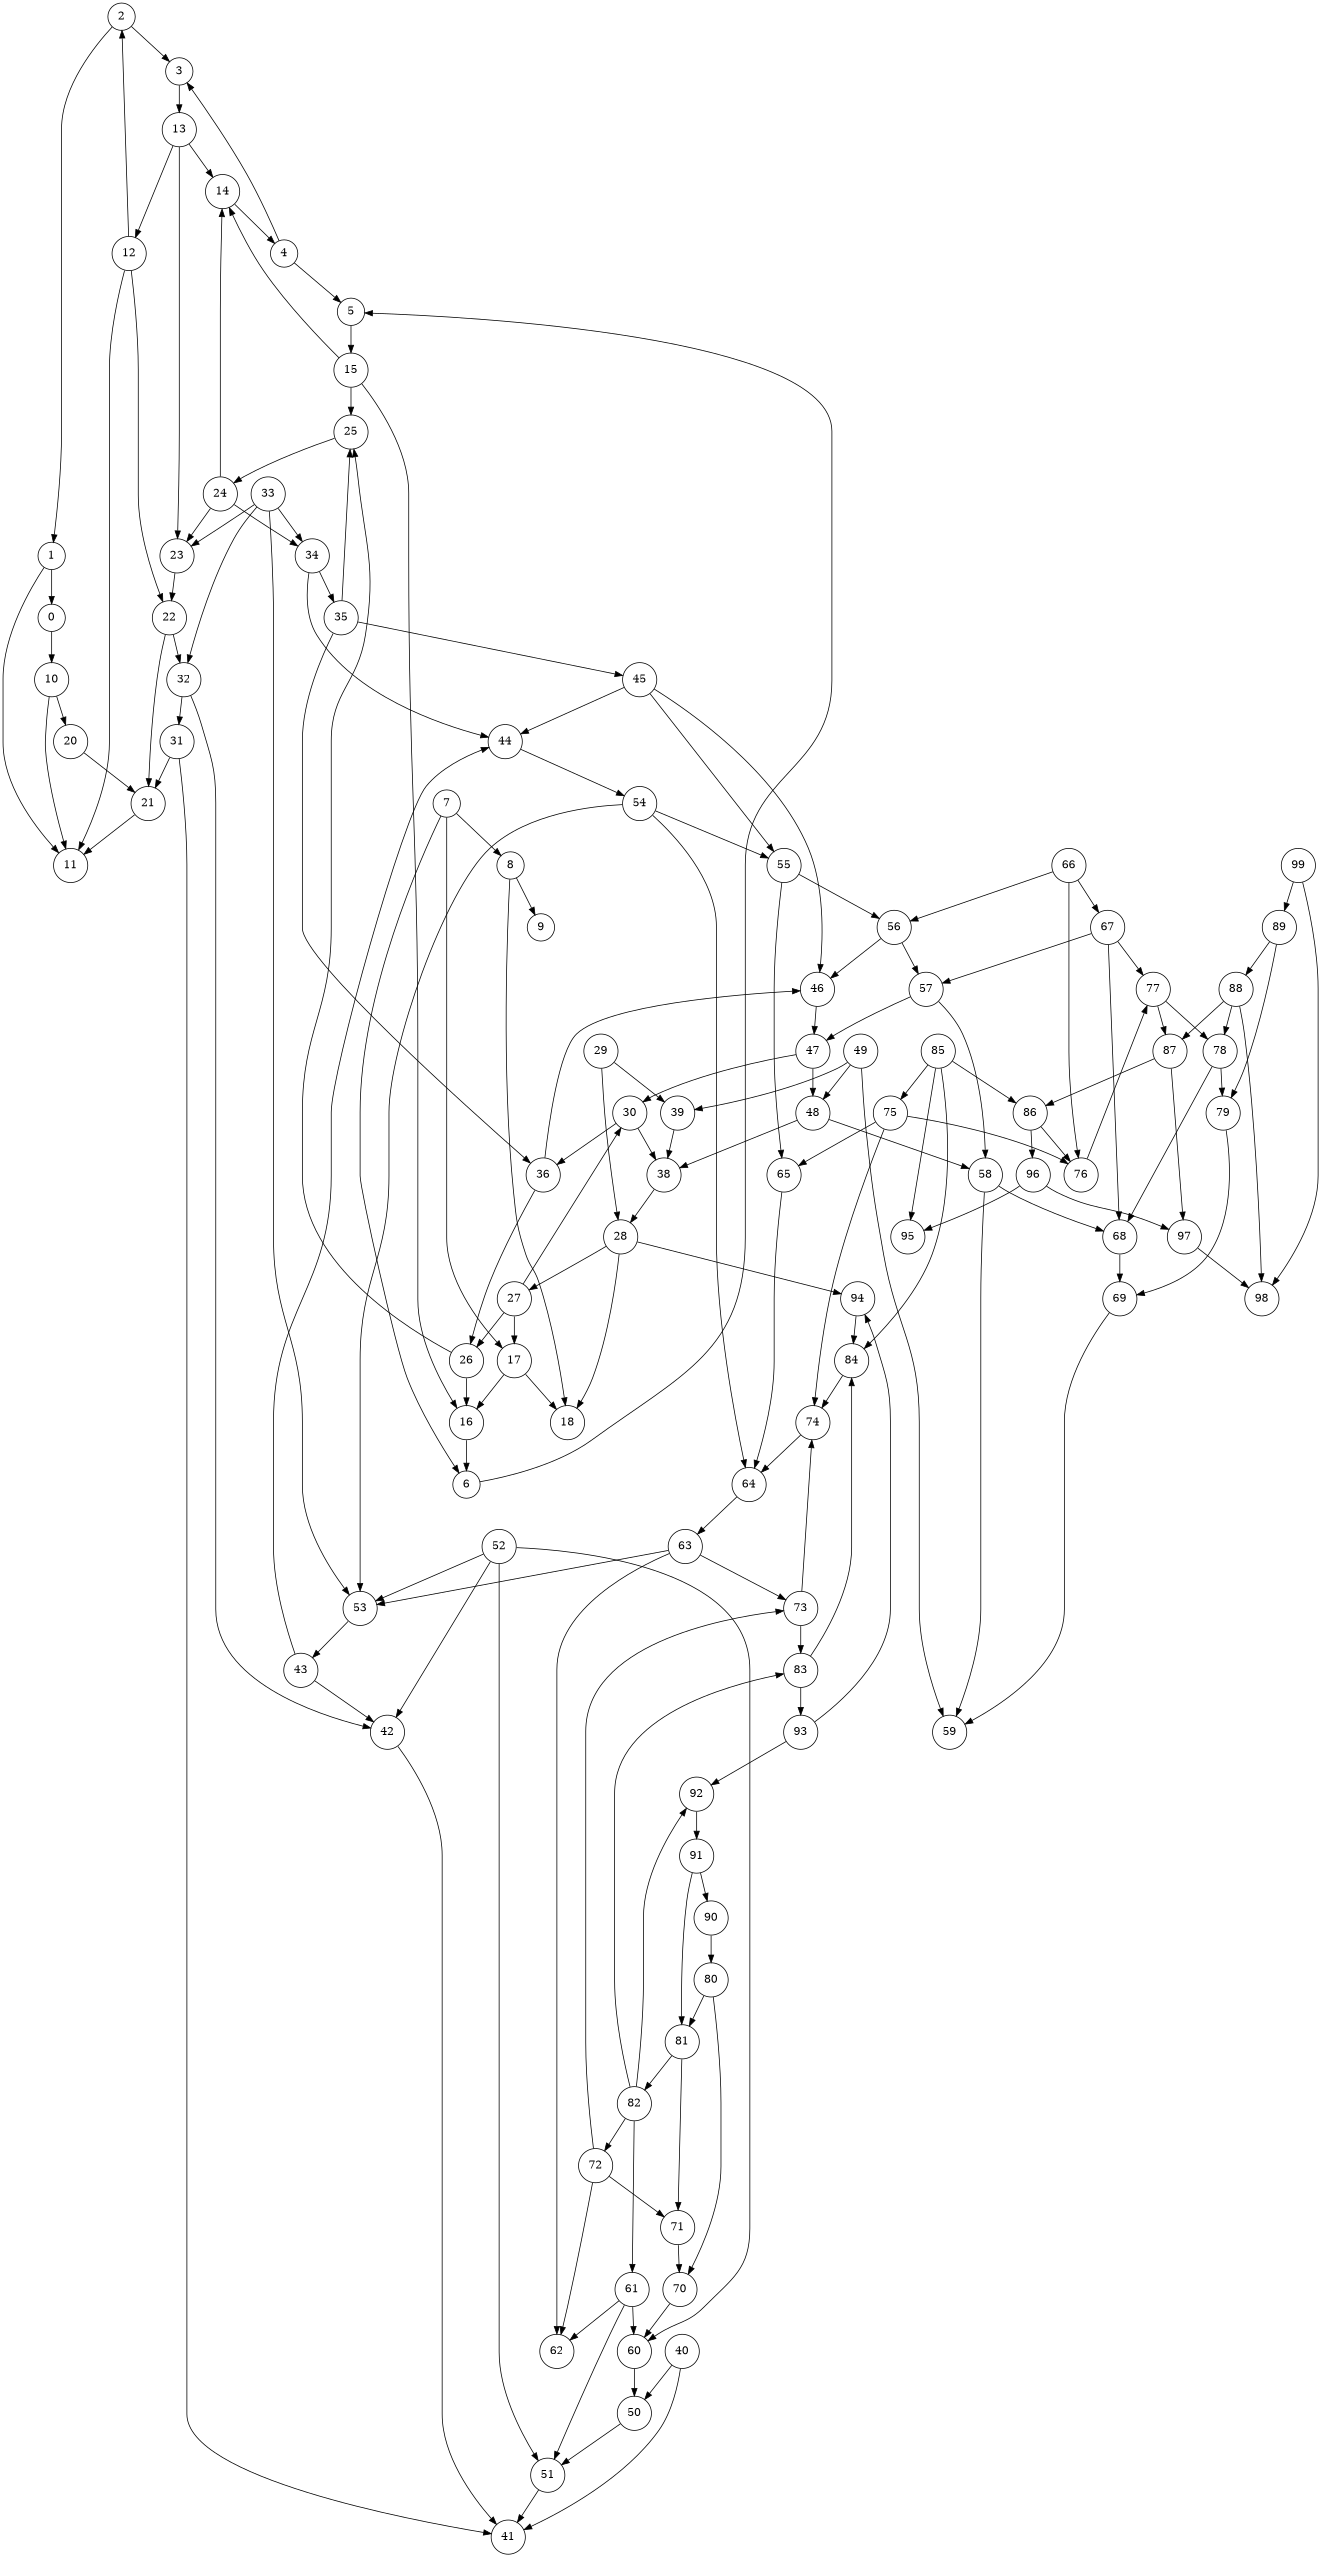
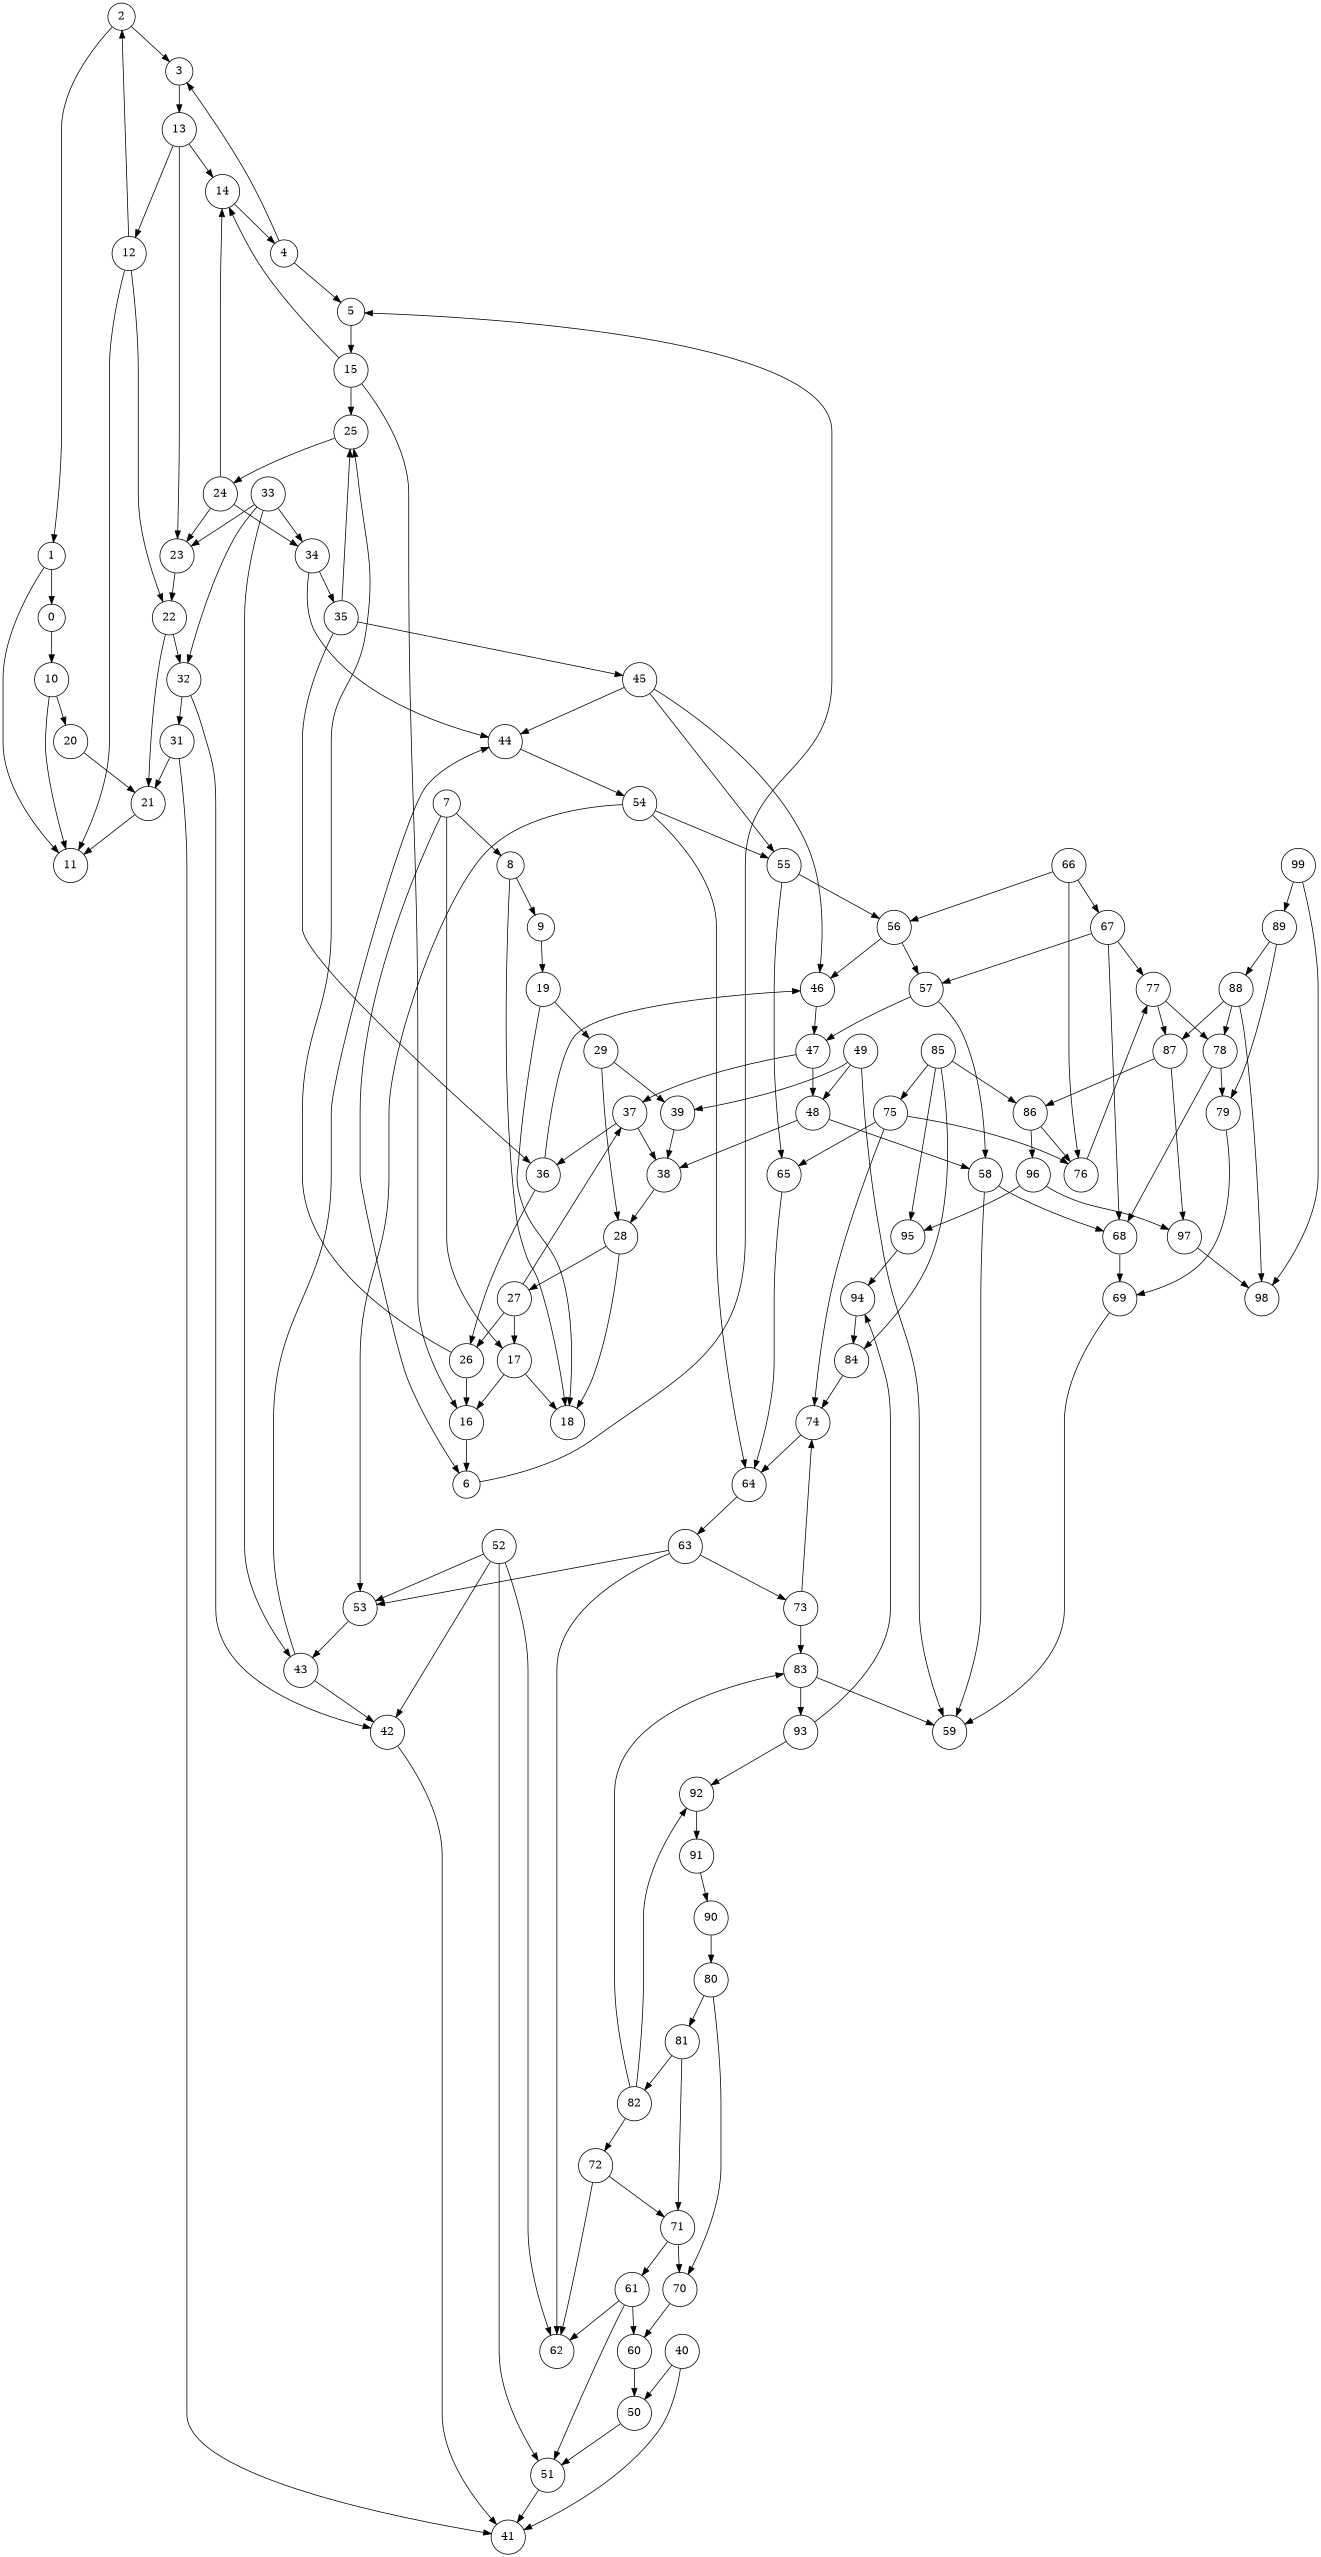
  digraph {
    node [shape=circle]
    n1 [label=0]
    n2 [label=10]
    n3 [label=11]
    n4 [label=20]
    n5 [label=1]
    n6 [label=2]
    n7 [label=3]
    n8 [label=13]
    n9 [label=12]
    n10 [label=14]
    n11 [label=23]
    n12 [label=4]
    n13 [label=5]
    n14 [label=15]
    n15 [label=16]
    n16 [label=25]
    n17 [label=6]
    n18 [label=7]
    n19 [label=8]
    n20 [label=17]
    n21 [label=9]
    n22 [label=18]
+   n23 [label=19]
    n24 [label=29]
    n25 [label=21]
    n26 [label=22]
    n27 [label=32]
    n28 [label=24]
    n29 [label=28]
    n30 [label=39]
    n31 [label=31]
    n32 [label=42]
    n33 [label=34]
    n34 [label=35]
    n35 [label=44]
    n36 [label=26]
    n37 [label=27]
-   n38 [label=30]
+   n38 [label=37]
    n39 [label=36]
    n40 [label=38]
    n41 [label=40]
    n42 [label=41]
    n43 [label=50]
    n44 [label=33]
    n45 [label=43]
    n46 [label=45]
    n47 [label=54]
    n48 [label=46]
    n49 [label=55]
    n50 [label=47]
    n51 [label=51]
    n52 [label=53]
    n53 [label=64]
    n54 [label=56]
    n55 [label=65]
    n56 [label=48]
    n57 [label=58]
    n58 [label=59]
    n59 [label=68]
    n60 [label=49]
    n61 [label=52]
    n62 [label=62]
    n63 [label=63]
    n64 [label=57]
    n65 [label=69]
    n66 [label=60]
    n67 [label=61]
    n68 [label=73]
    n69 [label=74]
    n70 [label=83]
    n71 [label=66]
    n72 [label=67]
    n73 [label=76]
    n74 [label=77]
    n75 [label=78]
    n76 [label=87]
    n77 [label=70]
    n78 [label=71]
    n79 [label=72]
    n80 [label=84]
    n81 [label=93]
    n82 [label=75]
    n83 [label=79]
    n84 [label=86]
    n85 [label=97]
    n86 [label=80]
    n87 [label=81]
    n88 [label=82]
    n89 [label=92]
    n90 [label=91]
    n91 [label=94]
    n92 [label=85]
    n93 [label=95]
    n94 [label=96]
    n95 [label=98]
    n96 [label=88]
    n97 [label=89]
    n98 [label=90]
    n99 [label=99]
    n1 -> n2
    n2 -> n3
    n2 -> n4
    n4 -> n25
    n5 -> n1
    n5 -> n3
    n6 -> n5
    n6 -> n7
    n7 -> n8
    n8 -> n9
    n8 -> n10
    n8 -> n11
    n9 -> n3
    n9 -> n6
    n9 -> n26
    n10 -> n12
    n11 -> n26
    n12 -> n7
    n12 -> n13
    n13 -> n14
    n14 -> n10
    n14 -> n15
    n14 -> n16
    n15 -> n17
    n16 -> n28
    n17 -> n13
    n18 -> n17
    n18 -> n19
    n18 -> n20
    n19 -> n21
    n19 -> n22
    n20 -> n15
    n20 -> n22
+   n21 -> n23
+   n23 -> n22
+   n23 -> n24
    n24 -> n29
    n24 -> n30
    n25 -> n3
    n26 -> n25
    n26 -> n27
    n27 -> n31
    n27 -> n32
    n28 -> n10
    n28 -> n11
    n28 -> n33
    n29 -> n22
    n29 -> n37
    n30 -> n40
    n31 -> n25
    n31 -> n42
    n32 -> n42
    n33 -> n34
    n33 -> n35
    n34 -> n16
    n34 -> n39
    n34 -> n46
    n35 -> n47
    n36 -> n15
    n36 -> n16
    n37 -> n20
    n37 -> n36
    n37 -> n38
    n38 -> n39
    n38 -> n40
    n39 -> n36
    n39 -> n48
    n40 -> n29
    n41 -> n42
    n41 -> n43
    n43 -> n51
    n44 -> n11
    n44 -> n27
    n44 -> n33
-   n44 -> n52
+   n44 -> n45
    n45 -> n32
    n45 -> n35
    n46 -> n35
    n46 -> n48
    n46 -> n49
    n47 -> n49
    n47 -> n52
    n47 -> n53
    n48 -> n50
    n49 -> n54
    n49 -> n55
    n50 -> n38
    n50 -> n56
    n51 -> n42
    n52 -> n45
    n53 -> n63
    n54 -> n48
    n54 -> n64
    n55 -> n53
    n56 -> n40
    n56 -> n57
    n57 -> n58
    n57 -> n59
    n59 -> n65
    n60 -> n30
    n60 -> n56
    n60 -> n58
    n61 -> n32
    n61 -> n51
    n61 -> n52
-   n61 -> n66
+   n61 -> n62
    n63 -> n52
    n63 -> n62
    n63 -> n68
    n64 -> n50
    n64 -> n57
    n65 -> n58
    n66 -> n43
    n67 -> n51
    n67 -> n62
    n67 -> n66
    n68 -> n69
    n68 -> n70
    n69 -> n53
-   n70 -> n80
+   n70 -> n58
    n70 -> n81
    n71 -> n54
    n71 -> n72
    n71 -> n73
    n72 -> n59
    n72 -> n64
    n72 -> n74
    n73 -> n74
    n74 -> n75
    n74 -> n76
    n75 -> n59
    n75 -> n83
    n76 -> n84
    n76 -> n85
    n77 -> n66
-   n88 -> n67
+   n78 -> n67
    n78 -> n77
    n79 -> n62
-   n79 -> n68
    n79 -> n78
    n80 -> n69
    n81 -> n89
    n81 -> n91
    n82 -> n55
    n82 -> n69
    n82 -> n73
    n83 -> n65
    n84 -> n73
    n84 -> n94
    n85 -> n95
    n86 -> n77
    n86 -> n87
    n87 -> n78
    n87 -> n88
    n88 -> n70
    n88 -> n79
    n88 -> n89
    n89 -> n90
-   n90 -> n87
    n90 -> n98
    n91 -> n80
    n92 -> n80
    n92 -> n82
    n92 -> n84
    n92 -> n93
-   n29 -> n91
+   n93 -> n91
    n94 -> n85
    n94 -> n93
    n96 -> n75
    n96 -> n76
    n96 -> n95
    n97 -> n83
    n97 -> n96
    n98 -> n86
    n99 -> n95
    n99 -> n97
  }
